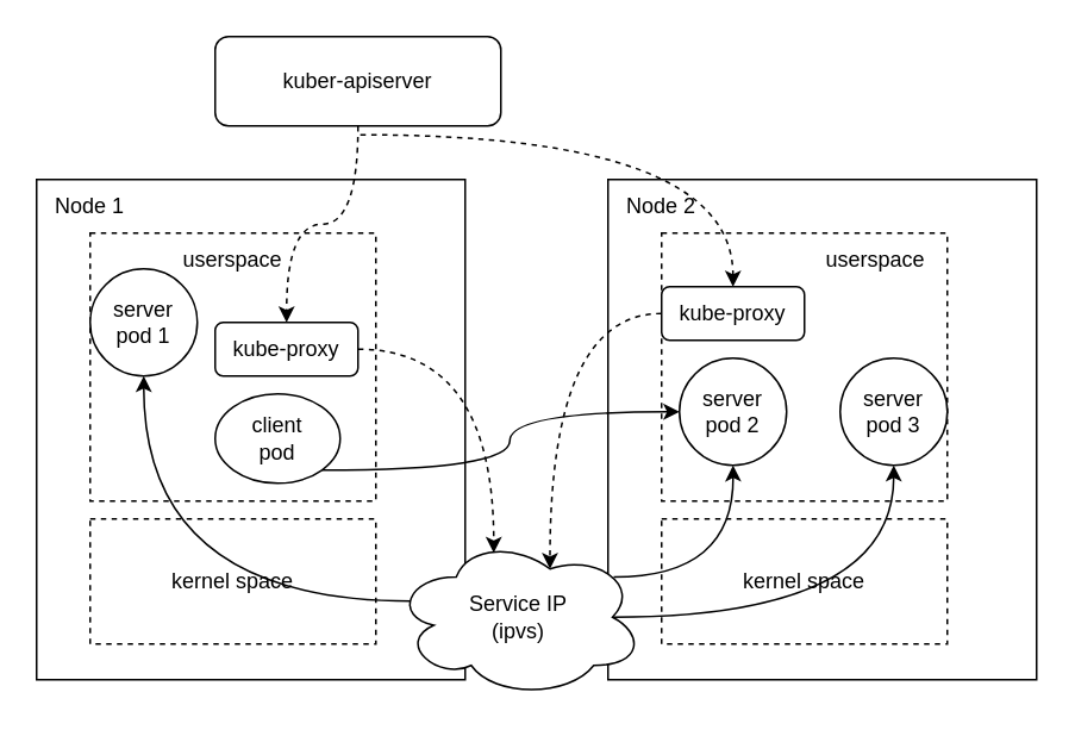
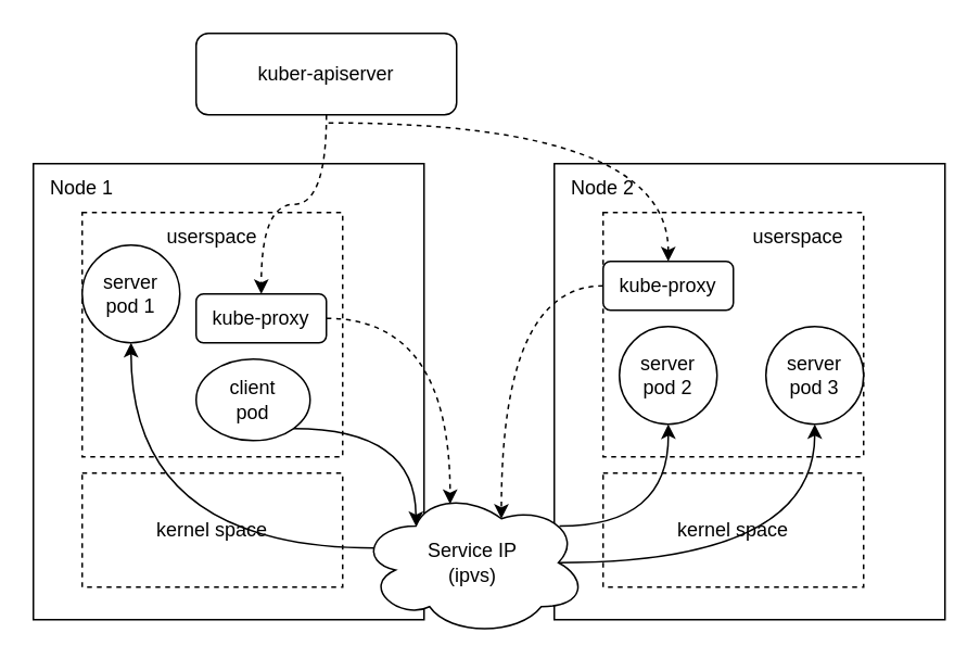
  <mxCell id="0" />
  <mxCell id="1" parent="0" />
  <mxCell id="2" value="kuber-apiserver" style="rounded=1;whiteSpace=wrap;html=1;" vertex="1" parent="1"><mxGeometry x="120" y="20" width="160" height="50" as="geometry" /></mxCell>
  <mxCell id="3" value="" style="rounded=0;whiteSpace=wrap;html=1;" vertex="1" parent="1"><mxGeometry x="20" y="100" width="240" height="280" as="geometry" /></mxCell>
  <mxCell id="4" value="" style="rounded=0;whiteSpace=wrap;html=1;strokeColor=default;dashed=1;" vertex="1" parent="1"><mxGeometry x="50" y="130" width="160" height="150" as="geometry" /></mxCell>
  <mxCell id="5" value="server&lt;br&gt;pod 1" style="ellipse;whiteSpace=wrap;html=1;aspect=fixed;" vertex="1" parent="1"><mxGeometry x="50" y="150" width="60" height="60" as="geometry" /></mxCell>
  <mxCell id="6" value="client&lt;br&gt;pod" style="ellipse;whiteSpace=wrap;html=1;aspect=fixed;" vertex="1" parent="1"><mxGeometry x="120" y="220" width="70" height="50" as="geometry" /></mxCell>
  <mxCell id="7" value="kube-proxy" style="rounded=1;whiteSpace=wrap;html=1;" vertex="1" parent="1"><mxGeometry x="120" y="180" width="80" height="30" as="geometry" /></mxCell>
  <mxCell id="8" value="kernel space" style="rounded=0;whiteSpace=wrap;html=1;dashed=1;" vertex="1" parent="1"><mxGeometry x="50" y="290" width="160" height="70" as="geometry" /></mxCell>
  <mxCell id="9" value="Node 1" style="text;strokeColor=none;align=center;fillColor=none;html=1;verticalAlign=middle;whiteSpace=wrap;rounded=0;" vertex="1" parent="1"><mxGeometry x="20" y="100" width="60" height="30" as="geometry" /></mxCell>
  <mxCell id="10" value="userspace" style="text;strokeColor=none;align=center;fillColor=none;html=1;verticalAlign=middle;whiteSpace=wrap;rounded=0;" vertex="1" parent="1"><mxGeometry x="100" y="130" width="60" height="30" as="geometry" /></mxCell>
  <mxCell id="11" value="" style="rounded=0;whiteSpace=wrap;html=1;" vertex="1" parent="1"><mxGeometry x="340" y="100" width="240" height="280" as="geometry" /></mxCell>
  <mxCell id="12" value="" style="rounded=0;whiteSpace=wrap;html=1;strokeColor=default;dashed=1;" vertex="1" parent="1"><mxGeometry x="370" y="130" width="160" height="150" as="geometry" /></mxCell>
  <mxCell id="13" value="server&lt;br&gt;pod 2" style="ellipse;whiteSpace=wrap;html=1;aspect=fixed;" vertex="1" parent="1"><mxGeometry x="380" y="200" width="60" height="60" as="geometry" /></mxCell>
  <mxCell id="14" value="server&lt;br&gt;pod 3" style="ellipse;whiteSpace=wrap;html=1;aspect=fixed;" vertex="1" parent="1"><mxGeometry x="470" y="200" width="60" height="60" as="geometry" /></mxCell>
  <mxCell id="15" value="kube-proxy" style="rounded=1;whiteSpace=wrap;html=1;" vertex="1" parent="1"><mxGeometry x="370" y="160" width="80" height="30" as="geometry" /></mxCell>
  <mxCell id="16" value="kernel space" style="rounded=0;whiteSpace=wrap;html=1;dashed=1;" vertex="1" parent="1"><mxGeometry x="370" y="290" width="160" height="70" as="geometry" /></mxCell>
  <mxCell id="17" value="Node 2" style="text;strokeColor=none;align=center;fillColor=none;html=1;verticalAlign=middle;whiteSpace=wrap;rounded=0;" vertex="1" parent="1"><mxGeometry x="340" y="100" width="60" height="30" as="geometry" /></mxCell>
  <mxCell id="18" value="userspace" style="text;strokeColor=none;align=center;fillColor=none;html=1;verticalAlign=middle;whiteSpace=wrap;rounded=0;" vertex="1" parent="1"><mxGeometry x="460" y="130" width="60" height="30" as="geometry" /></mxCell>
  <mxCell id="19" style="edgeStyle=orthogonalEdgeStyle;rounded=0;orthogonalLoop=1;jettySize=auto;html=1;exitX=0.07;exitY=0.4;exitDx=0;exitDy=0;exitPerimeter=0;entryX=0.5;entryY=1;entryDx=0;entryDy=0;curved=1;" edge="1" parent="1" source="22" target="5"><mxGeometry relative="1" as="geometry" /></mxCell>
  <mxCell id="20" style="edgeStyle=orthogonalEdgeStyle;rounded=0;orthogonalLoop=1;jettySize=auto;html=1;exitX=0.88;exitY=0.25;exitDx=0;exitDy=0;exitPerimeter=0;curved=1;" edge="1" parent="1" source="22"><mxGeometry relative="1" as="geometry"><mxPoint x="410" y="260" as="targetPoint" /></mxGeometry></mxCell>
  <mxCell id="21" style="edgeStyle=orthogonalEdgeStyle;rounded=0;orthogonalLoop=1;jettySize=auto;html=1;exitX=0.875;exitY=0.5;exitDx=0;exitDy=0;exitPerimeter=0;entryX=0.5;entryY=1;entryDx=0;entryDy=0;curved=1;" edge="1" parent="1" source="22" target="14"><mxGeometry relative="1" as="geometry" /></mxCell>
  <mxCell id="22" value="Service IP&lt;br&gt;(ipvs)" style="ellipse;shape=cloud;whiteSpace=wrap;html=1;" vertex="1" parent="1"><mxGeometry x="220" y="300" width="140" height="90" as="geometry" /></mxCell>
  <mxCell id="23" style="edgeStyle=orthogonalEdgeStyle;rounded=0;orthogonalLoop=1;jettySize=auto;html=1;exitX=1;exitY=0.5;exitDx=0;exitDy=0;entryX=0.4;entryY=0.1;entryDx=0;entryDy=0;entryPerimeter=0;curved=1;dashed=1;" edge="1" parent="1" source="7" target="22"><mxGeometry relative="1" as="geometry" /></mxCell>
- <mxCell id="24" style="edgeStyle=orthogonalEdgeStyle;rounded=0;orthogonalLoop=1;jettySize=auto;html=1;exitX=1;exitY=1;exitDx=0;exitDy=0;curved=1;" edge="1" parent="1" source="6" target="13"><mxGeometry relative="1" as="geometry" /></mxCell>
+ <mxCell id="24" style="edgeStyle=orthogonalEdgeStyle;rounded=0;orthogonalLoop=1;jettySize=auto;html=1;exitX=1;exitY=1;exitDx=0;exitDy=0;entryX=0.25;entryY=0.25;entryDx=0;entryDy=0;entryPerimeter=0;curved=1;" edge="1" parent="1" source="6" target="22"><mxGeometry relative="1" as="geometry" /></mxCell>
  <mxCell id="25" style="edgeStyle=orthogonalEdgeStyle;rounded=0;orthogonalLoop=1;jettySize=auto;html=1;exitX=0;exitY=0.5;exitDx=0;exitDy=0;entryX=0.625;entryY=0.2;entryDx=0;entryDy=0;entryPerimeter=0;curved=1;dashed=1;" edge="1" parent="1" source="15" target="22"><mxGeometry relative="1" as="geometry" /></mxCell>
  <mxCell id="26" style="edgeStyle=orthogonalEdgeStyle;rounded=0;orthogonalLoop=1;jettySize=auto;html=1;curved=1;dashed=1;exitX=0.5;exitY=1;exitDx=0;exitDy=0;" edge="1" parent="1" source="2" target="7"><mxGeometry relative="1" as="geometry" /></mxCell>
  <mxCell id="27" style="edgeStyle=orthogonalEdgeStyle;rounded=0;orthogonalLoop=1;jettySize=auto;html=1;curved=1;dashed=1;exitX=0.508;exitY=1.099;exitDx=0;exitDy=0;exitPerimeter=0;" edge="1" parent="1" source="2" target="15"><mxGeometry relative="1" as="geometry" /></mxCell>
